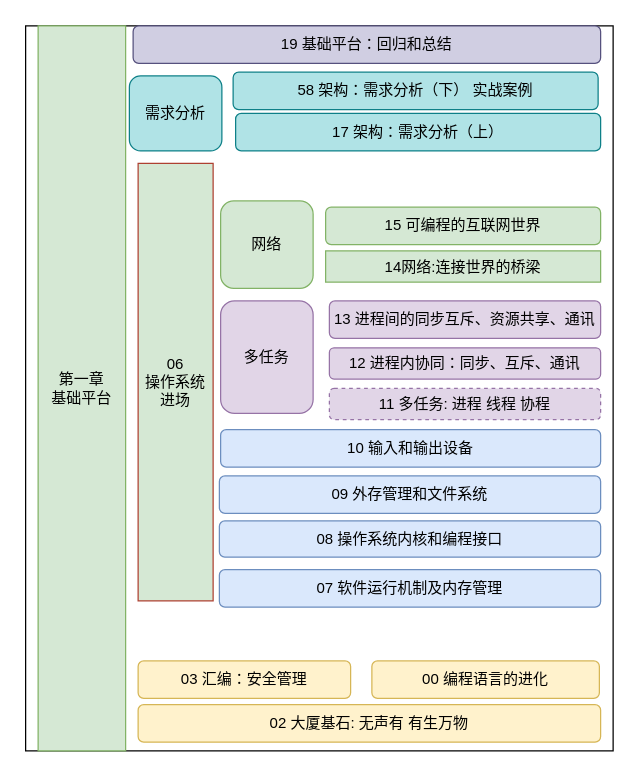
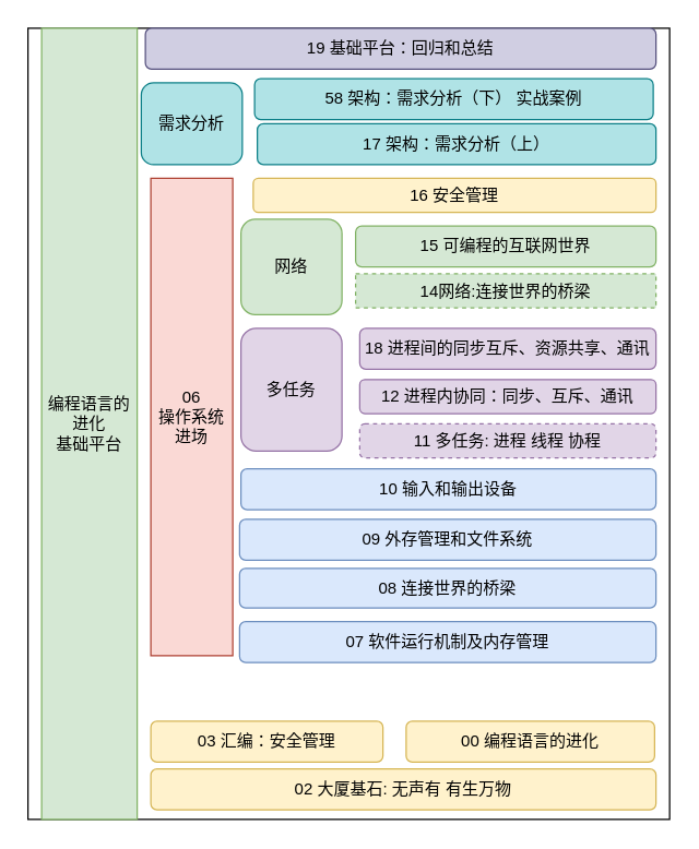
  <mxCell id="0" />
  <mxCell id="1" parent="0" />
  <mxCell id="2" value="" style="rounded=0;whiteSpace=wrap;html=1;" vertex="1" parent="1"><mxGeometry x="20" y="20" width="470" height="580" as="geometry" /></mxCell>
- <mxCell id="3" value="第一章&lt;br&gt;基础平台" style="rounded=0;whiteSpace=wrap;html=1;fillColor=#d5e8d4;strokeColor=#82b366;" vertex="1" parent="1"><mxGeometry x="30" y="20" width="70" height="580" as="geometry" /></mxCell>
+ <mxCell id="3" value="编程语言的进化&lt;br&gt;基础平台" style="rounded=0;whiteSpace=wrap;html=1;fillColor=#d5e8d4;strokeColor=#82b366;" vertex="1" parent="1"><mxGeometry x="30" y="20" width="70" height="580" as="geometry" /></mxCell>
  <mxCell id="4" value="02 大厦基石: 无声有 有生万物" style="rounded=1;whiteSpace=wrap;html=1;fillColor=#fff2cc;strokeColor=#d6b656;" vertex="1" parent="1"><mxGeometry x="110" y="563" width="370" height="30" as="geometry" /></mxCell>
  <mxCell id="5" value="03 汇编：安全管理" style="rounded=1;whiteSpace=wrap;html=1;fillColor=#fff2cc;strokeColor=#d6b656;" vertex="1" parent="1"><mxGeometry x="110" y="528" width="170" height="30" as="geometry" /></mxCell>
  <mxCell id="6" value="00 编程语言的进化" style="rounded=1;whiteSpace=wrap;html=1;fillColor=#fff2cc;strokeColor=#d6b656;" vertex="1" parent="1"><mxGeometry x="297" y="528" width="182" height="30" as="geometry" /></mxCell>
- <mxCell id="7" value="06 &lt;br&gt;操作系统进场" style="rounded=0;whiteSpace=wrap;html=1;fillColor=#d5e8d4;strokeColor=#ae4132;" vertex="1" parent="1"><mxGeometry x="110" y="130" width="60" height="350" as="geometry" /></mxCell>
+ <mxCell id="7" value="06 &lt;br&gt;操作系统进场" style="rounded=0;whiteSpace=wrap;html=1;fillColor=#fad9d5;strokeColor=#ae4132;" vertex="1" parent="1"><mxGeometry x="110" y="130" width="60" height="350" as="geometry" /></mxCell>
  <mxCell id="8" value="07 软件运行机制及内存管理" style="rounded=1;whiteSpace=wrap;html=1;fillColor=#dae8fc;strokeColor=#6c8ebf;" vertex="1" parent="1"><mxGeometry x="175" y="455" width="305" height="30" as="geometry" /></mxCell>
- <mxCell id="9" value="08 操作系统内核和编程接口" style="rounded=1;whiteSpace=wrap;html=1;fillColor=#dae8fc;strokeColor=#6c8ebf;" vertex="1" parent="1"><mxGeometry x="175" y="416" width="305" height="29" as="geometry" /></mxCell>
+ <mxCell id="9" value="08 连接世界的桥梁" style="rounded=1;whiteSpace=wrap;html=1;fillColor=#dae8fc;strokeColor=#6c8ebf;" vertex="1" parent="1"><mxGeometry x="175" y="416" width="305" height="29" as="geometry" /></mxCell>
  <mxCell id="10" value="09 外存管理和文件系统" style="rounded=1;whiteSpace=wrap;html=1;fillColor=#dae8fc;strokeColor=#6c8ebf;" vertex="1" parent="1"><mxGeometry x="175" y="380" width="305" height="30" as="geometry" /></mxCell>
  <mxCell id="11" value="10 输入和输出设备" style="rounded=1;whiteSpace=wrap;html=1;fillColor=#dae8fc;strokeColor=#6c8ebf;" vertex="1" parent="1"><mxGeometry x="176" y="343" width="304" height="30" as="geometry" /></mxCell>
  <mxCell id="12" value="11 多任务: 进程 线程 协程" style="rounded=1;whiteSpace=wrap;html=1;fillColor=#e1d5e7;strokeColor=#9673a6;dashed=1;" vertex="1" parent="1"><mxGeometry x="263" y="310" width="217" height="25" as="geometry" /></mxCell>
  <mxCell id="13" value="12 进程内协同：同步、互斥、通讯" style="rounded=1;whiteSpace=wrap;html=1;fillColor=#e1d5e7;strokeColor=#9673a6;" vertex="1" parent="1"><mxGeometry x="263" y="277.5" width="217" height="25" as="geometry" /></mxCell>
- <mxCell id="14" value="13 进程间的同步互斥、资源共享、通讯" style="rounded=1;whiteSpace=wrap;html=1;fillColor=#e1d5e7;strokeColor=#9673a6;" vertex="1" parent="1"><mxGeometry x="263" y="240" width="217" height="30" as="geometry" /></mxCell>
+ <mxCell id="14" value="18 进程间的同步互斥、资源共享、通讯" style="rounded=1;whiteSpace=wrap;html=1;fillColor=#e1d5e7;strokeColor=#9673a6;" vertex="1" parent="1"><mxGeometry x="263" y="240" width="217" height="30" as="geometry" /></mxCell>
  <mxCell id="15" value="15 可编程的互联网世界" style="rounded=1;whiteSpace=wrap;html=1;fillColor=#d5e8d4;strokeColor=#82b366;" vertex="1" parent="1"><mxGeometry x="260" y="165" width="220" height="30" as="geometry" /></mxCell>
- <mxCell id="16" value="14网络:连接世界的桥梁" style="rounded=1;whiteSpace=wrap;html=1;arcSize=0;fillColor=#d5e8d4;strokeColor=#82b366;" vertex="1" parent="1"><mxGeometry x="260" y="200" width="220" height="25" as="geometry" /></mxCell>
+ <mxCell id="16" value="14网络:连接世界的桥梁" style="rounded=1;whiteSpace=wrap;html=1;arcSize=0;fillColor=#d5e8d4;strokeColor=#82b366;dashed=1;" vertex="1" parent="1"><mxGeometry x="260" y="200" width="220" height="25" as="geometry" /></mxCell>
  <mxCell id="17" value="17 架构：需求分析（上）" style="rounded=1;whiteSpace=wrap;html=1;fillColor=#b0e3e6;strokeColor=#0e8088;" vertex="1" parent="1"><mxGeometry x="188" y="90" width="292" height="30" as="geometry" /></mxCell>
  <mxCell id="18" value="58 架构：需求分析（下） 实战案例" style="rounded=1;whiteSpace=wrap;html=1;fillColor=#b0e3e6;strokeColor=#0e8088;" vertex="1" parent="1"><mxGeometry x="186" y="57" width="292" height="30" as="geometry" /></mxCell>
  <mxCell id="19" value="19 基础平台：回归和总结" style="rounded=1;whiteSpace=wrap;html=1;fillColor=#d0cee2;strokeColor=#56517e;" vertex="1" parent="1"><mxGeometry x="106" y="20" width="374" height="30" as="geometry" /></mxCell>
  <mxCell id="20" value="多任务" style="rounded=1;whiteSpace=wrap;html=1;fillColor=#e1d5e7;strokeColor=#9673a6;" vertex="1" parent="1"><mxGeometry x="176" y="240" width="74" height="90" as="geometry" /></mxCell>
  <mxCell id="21" value="网络" style="rounded=1;whiteSpace=wrap;html=1;fillColor=#d5e8d4;strokeColor=#82b366;" vertex="1" parent="1"><mxGeometry x="176" y="160" width="74" height="70" as="geometry" /></mxCell>
+ <mxCell id="22" value="16 安全管理" style="rounded=1;whiteSpace=wrap;html=1;fillColor=#fff2cc;strokeColor=#d6b656;" vertex="1" parent="1"><mxGeometry x="185" y="130" width="295" height="25" as="geometry" /></mxCell>
  <mxCell id="23" value="需求分析" style="rounded=1;whiteSpace=wrap;html=1;fillColor=#b0e3e6;strokeColor=#0e8088;" vertex="1" parent="1"><mxGeometry x="103" y="60" width="74" height="60" as="geometry" /></mxCell>
